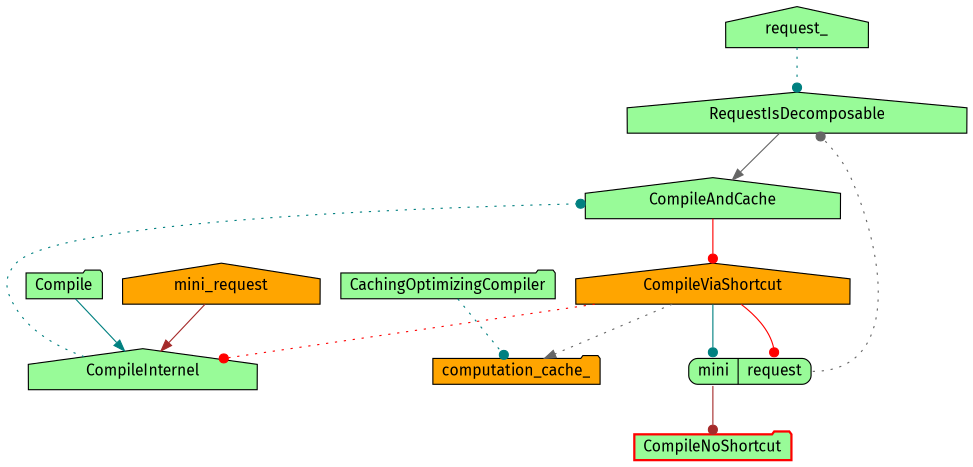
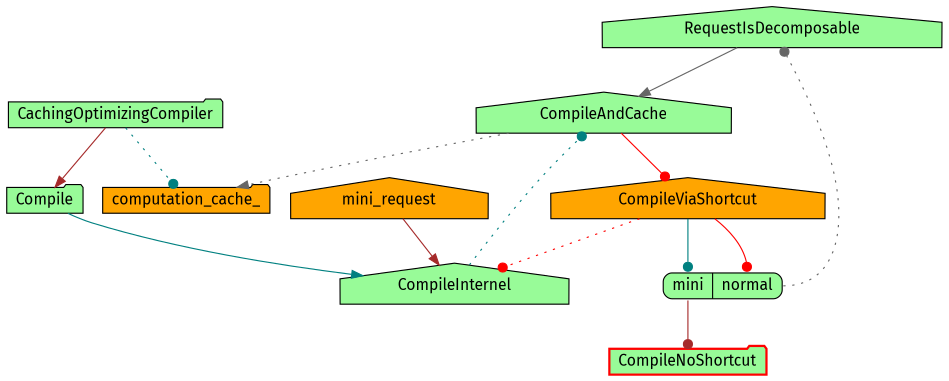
  digraph {
    fontname="Fira Sans"
    rankdir=TB
    node [fillcolor=palegreen fontname="Fira Sans" shape=house style=filled]
    edge [arrowhead=dot color=teal fontname="Fira Sans" style=solid]
-   request_ [height=.1 width=.1]
    RequestIsDecomposable [height=.1 width=.1]
    CompileInternel [height=.1 width=.1]
    CompileAndCache [height=.1 width=.1]
    CompileNoShortcut [color=red height=.1 shape=folder style="bold,filled" width=.1]
    CachingOptimizingCompiler [height=.1 shape=folder width=.1]
    Compile [height=.1 shape=folder width=.1]
    computation_cache_ [fillcolor=orange height=.1 shape=folder width=.1]
    CompileViaShortcut [fillcolor=orange height=.1 width=.1]
-   n10 [height=.1 label="<m> mini | <n> request" shape=Mrecord width=.1]
+   n10 [height=.1 label="<m> mini | <n> normal" shape=Mrecord width=.1]
    mini_request [fillcolor=orange height=.1 width=.1]
-   request_ -> RequestIsDecomposable [style=dotted]
    RequestIsDecomposable -> CompileAndCache [arrowhead=normal color=gray40]
    CompileInternel -> CompileAndCache [style=dotted]
-   CompileViaShortcut -> computation_cache_ [arrowhead=normal color=gray40 style=dotted]
+   CompileAndCache -> computation_cache_ [arrowhead=normal color=gray40 style=dotted]
    CompileAndCache -> CompileViaShortcut [color=red]
+   CachingOptimizingCompiler -> Compile [arrowhead=normal color=brown]
    CachingOptimizingCompiler -> computation_cache_ [style=dotted]
    Compile -> CompileInternel [arrowhead=normal]
    CompileViaShortcut -> CompileInternel [color=red style=dotted]
    CompileViaShortcut -> n10 [headport=m]
    CompileViaShortcut -> n10 [color=red headport=n]
    n10 -> RequestIsDecomposable [color=gray40 style=dotted tailport=n]
    n10 -> CompileNoShortcut [color=brown tailport=m]
    mini_request -> CompileInternel [arrowhead=normal color=brown]
  }
